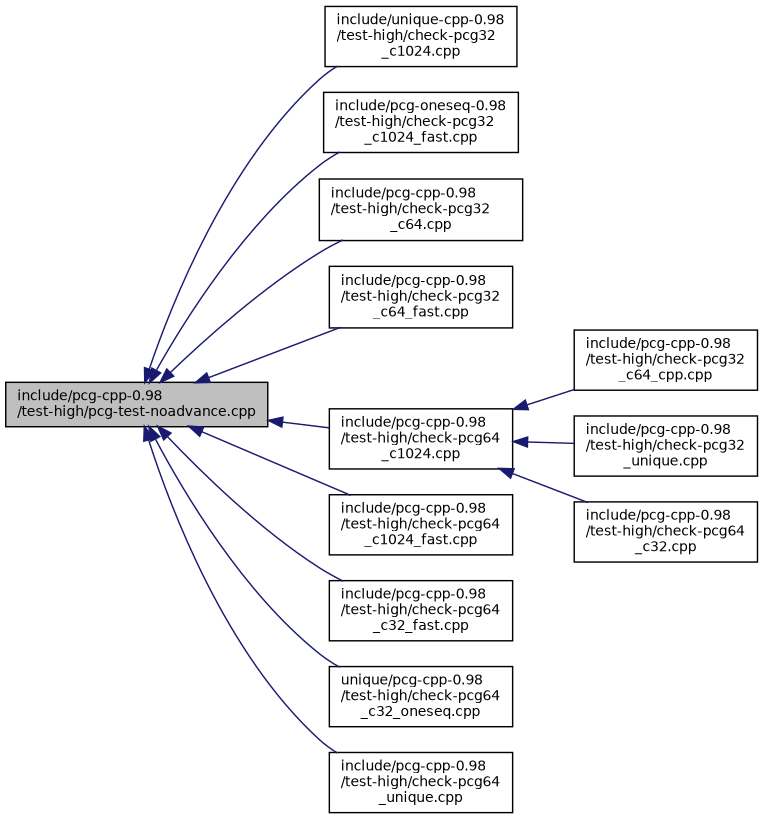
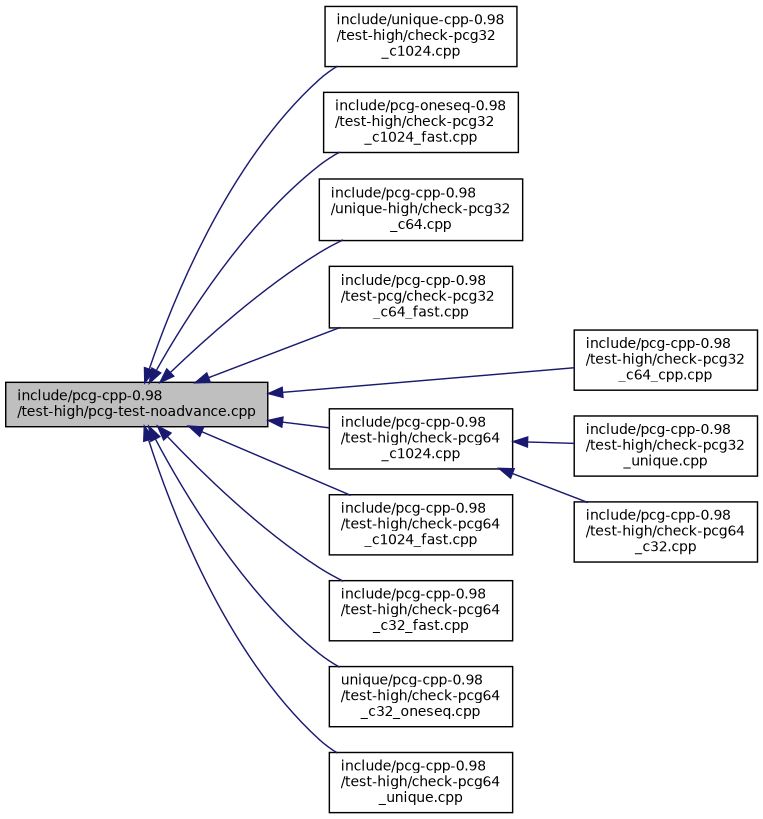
  digraph {
    rankdir=LR
    node [color=black fillcolor=white fontname=Helvetica fontsize=10 shape=record style=filled]
    edge [color=midnightblue dir=back fontname=Helvetica fontsize=10 labelfontname=Helvetica labelfontsize=10 style=solid]
    n1 [fillcolor=grey75 fontcolor=black height=0.2 label="include/pcg-cpp-0.98\l/test-high/pcg-test-noadvance.cpp" width=0.4]
    n2 [height=0.2 label="include/unique-cpp-0.98\l/test-high/check-pcg32\l_c1024.cpp" width=0.4]
    n3 [height=0.2 label="include/pcg-oneseq-0.98\l/test-high/check-pcg32\l_c1024_fast.cpp" width=0.4]
-   n4 [height=0.2 label="include/pcg-cpp-0.98\l/test-high/check-pcg32\l_c64.cpp" width=0.4]
-   n5 [height=0.2 label="include/pcg-cpp-0.98\l/test-high/check-pcg32\l_c64_fast.cpp" width=0.4]
+   n4 [height=0.2 label="include/pcg-cpp-0.98\l/unique-high/check-pcg32\l_c64.cpp" width=0.4]
+   n5 [height=0.2 label="include/pcg-cpp-0.98\l/test-pcg/check-pcg32\l_c64_fast.cpp" width=0.4]
    n6 [height=0.2 label="include/pcg-cpp-0.98\l/test-high/check-pcg32\l_c64_cpp.cpp" width=0.4]
    n7 [height=0.2 label="include/pcg-cpp-0.98\l/test-high/check-pcg64\l_c1024.cpp" width=0.4]
    n8 [height=0.2 label="include/pcg-cpp-0.98\l/test-high/check-pcg64\l_c1024_fast.cpp" width=0.4]
    n9 [height=0.2 label="include/pcg-cpp-0.98\l/test-high/check-pcg64\l_c32_fast.cpp" width=0.4]
    n10 [height=0.2 label="unique/pcg-cpp-0.98\l/test-high/check-pcg64\l_c32_oneseq.cpp" width=0.4]
    n11 [height=0.2 label="include/pcg-cpp-0.98\l/test-high/check-pcg64\l_unique.cpp" width=0.4]
    n12 [height=0.2 label="include/pcg-cpp-0.98\l/test-high/check-pcg32\l_unique.cpp" width=0.4]
    n13 [height=0.2 label="include/pcg-cpp-0.98\l/test-high/check-pcg64\l_c32.cpp" width=0.4]
    n1 -> n2
    n1 -> n3
    n1 -> n4
    n1 -> n5
-   n7 -> n6
+   n1 -> n6
    n1 -> n7
    n1 -> n8
    n1 -> n9
    n1 -> n10
    n1 -> n11
    n7 -> n12
    n7 -> n13
  }
